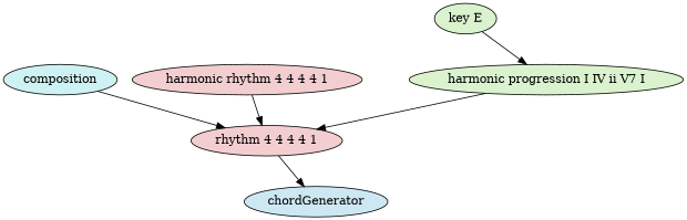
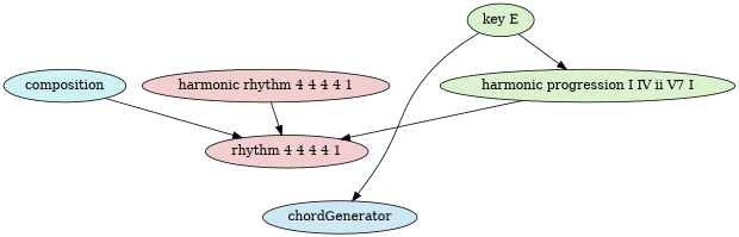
  digraph {
    ordering=out
    node [fillcolor="#f3ced0" style=filled]
    n1 [fillcolor="#cef2f3" label=composition]
    n2 [label="rhythm 4 4 4 4 1"]
    n3 [fillcolor="#daf3ce" label="key E"]
    n4 [fillcolor="#daf3ce" label="harmonic progression I IV ii V7 I"]
    n5 [label="harmonic rhythm 4 4 4 4 1"]
    n6 [fillcolor="#cee8f3" label=chordGenerator]
    n1 -> n2
-   n2 -> n6
+   n3 -> n6
    n3 -> n4
    n4 -> n2
    n5 -> n2
  }
